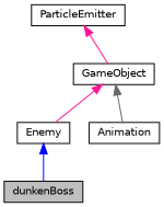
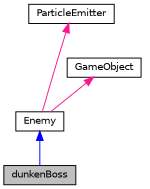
  digraph {
    fontname="DejaVu Sans"
    node [color=black fillcolor=white fontname="DejaVu Sans" fontsize=10 shape=record style=filled]
    edge [color=deeppink dir=back fontname="DejaVu Sans" fontsize=10 labelfontname=Helvetica labelfontsize=10 style=solid]
    n1 [fillcolor=grey75 fontcolor=black height=0.2 label=dunkenBoss width=0.4]
    n2 [height=0.2 label=Enemy width=0.4]
-   n3 [height=0.2 label=Animation width=0.4]
    n4 [height=0.2 label=GameObject width=0.4]
    n5 [height=0.2 label=ParticleEmitter width=0.4]
    n2 -> n1 [color=blue]
    n4 -> n2
-   n4 -> n3 [color=gray40]
-   n5 -> n4
+   n5 -> n2
  }
